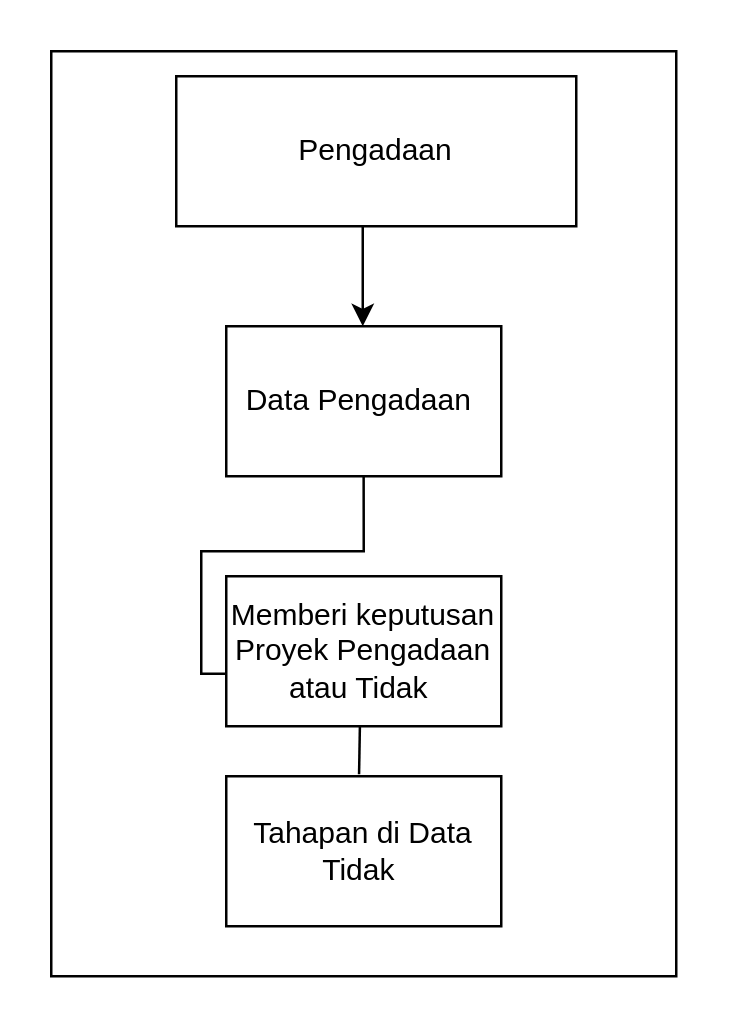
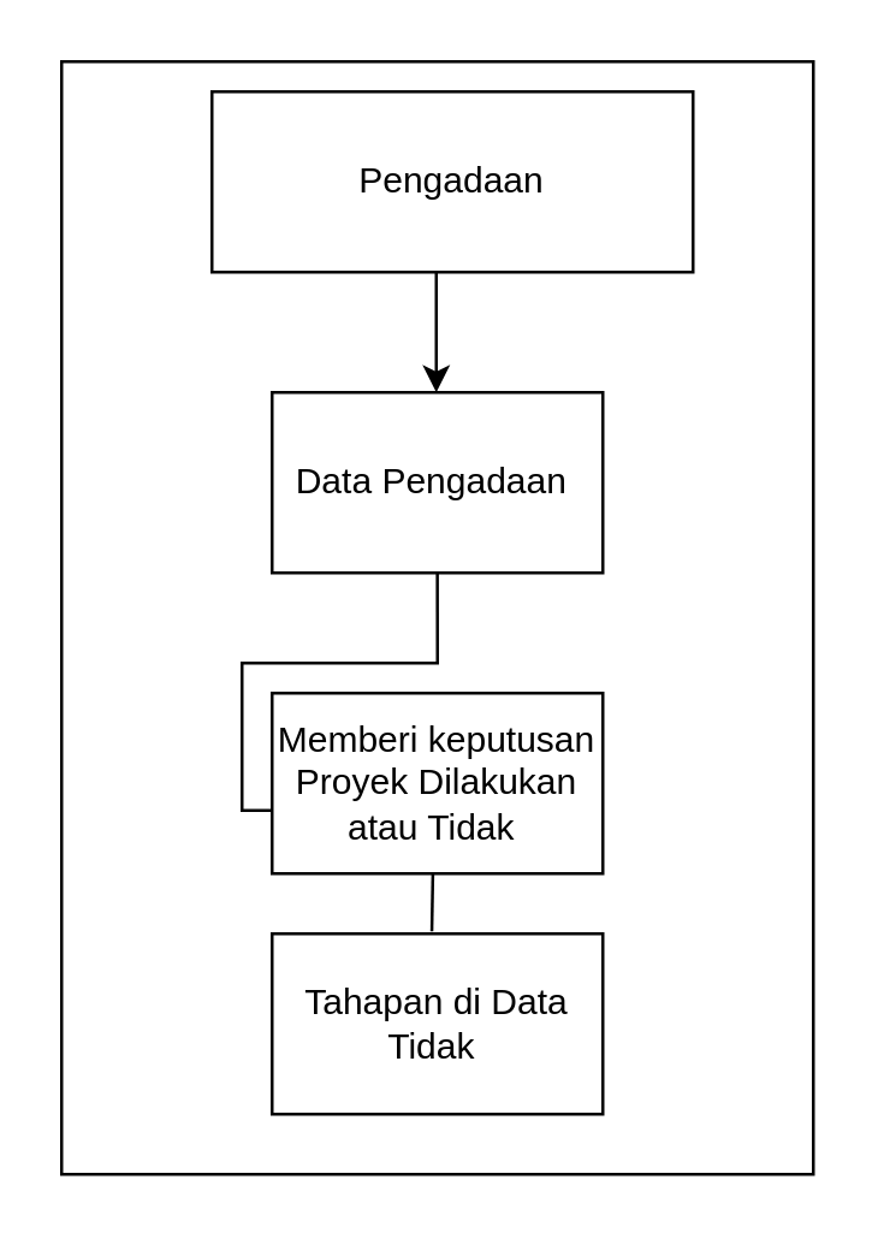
  <mxCell id="0" />
  <mxCell id="1" parent="0" />
  <mxCell id="2" value="Pengadaan" style="rounded=0;whiteSpace=wrap;html=1;" vertex="1" parent="1"><mxGeometry x="70" y="30" width="160" height="60" as="geometry" /></mxCell>
  <mxCell id="3" value="Data Pengadaan&amp;nbsp;" style="rounded=0;whiteSpace=wrap;html=1;" vertex="1" parent="1"><mxGeometry x="90" y="130" width="110" height="60" as="geometry" /></mxCell>
  <mxCell id="4" value="" style="endArrow=classic;html=1;rounded=0;" edge="1" parent="1"><mxGeometry width="50" height="50" relative="1" as="geometry"><mxPoint x="144.6" y="90" as="sourcePoint" /><mxPoint x="144.6" y="130" as="targetPoint" /></mxGeometry></mxCell>
  <mxCell id="5" value="" style="endArrow=none;html=1;rounded=0;edgeStyle=orthogonalEdgeStyle;entryX=0.5;entryY=1;entryDx=0;entryDy=0;exitX=0.005;exitY=0.65;exitDx=0;exitDy=0;exitPerimeter=0;" edge="1" parent="1"><mxGeometry width="50" height="50" relative="1" as="geometry"><mxPoint x="90.96" y="269" as="sourcePoint" /><mxPoint x="144.96" y="190" as="targetPoint" /><Array as="points"><mxPoint x="79.96" y="269" /><mxPoint x="79.96" y="220" /><mxPoint x="144.96" y="220" /></Array></mxGeometry></mxCell>
- <mxCell id="6" value="Memberi keputusan Proyek Pengadaan atau Tidak&amp;nbsp;" style="rounded=0;whiteSpace=wrap;html=1;" vertex="1" parent="1"><mxGeometry x="90" y="230" width="110" height="60" as="geometry" /></mxCell>
+ <mxCell id="6" value="Memberi keputusan Proyek Dilakukan atau Tidak&amp;nbsp;" style="rounded=0;whiteSpace=wrap;html=1;" vertex="1" parent="1"><mxGeometry x="90" y="230" width="110" height="60" as="geometry" /></mxCell>
  <mxCell id="7" value="" style="endArrow=none;html=1;rounded=0;exitX=0.483;exitY=-0.014;exitDx=0;exitDy=0;exitPerimeter=0;entryX=0.486;entryY=0.999;entryDx=0;entryDy=0;entryPerimeter=0;" edge="1" parent="1" target="6"><mxGeometry width="50" height="50" relative="1" as="geometry"><mxPoint x="143.13" y="309.16" as="sourcePoint" /><mxPoint x="190" y="170" as="targetPoint" /></mxGeometry></mxCell>
  <mxCell id="8" value="Tahapan di Data Tidak&amp;nbsp;" style="rounded=0;whiteSpace=wrap;html=1;" vertex="1" parent="1"><mxGeometry x="90" y="310" width="110" height="60" as="geometry" /></mxCell>
  <mxCell id="9" value="" style="rounded=0;whiteSpace=wrap;html=1;fillColor=none;" vertex="1" parent="1"><mxGeometry x="20" y="20" width="250" height="370" as="geometry" /></mxCell>
